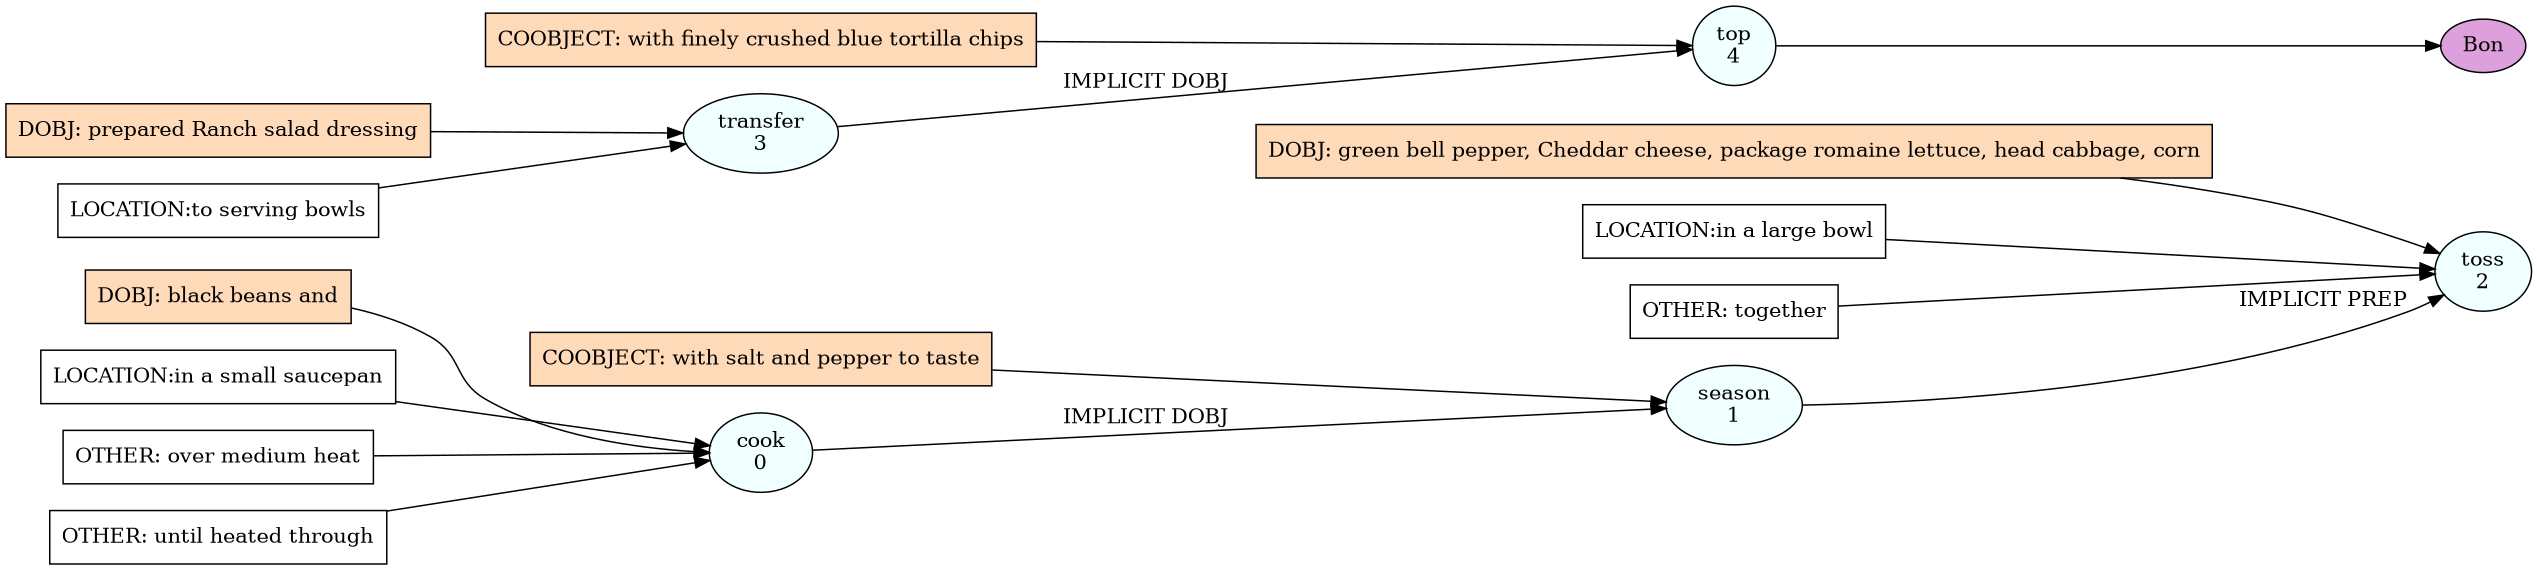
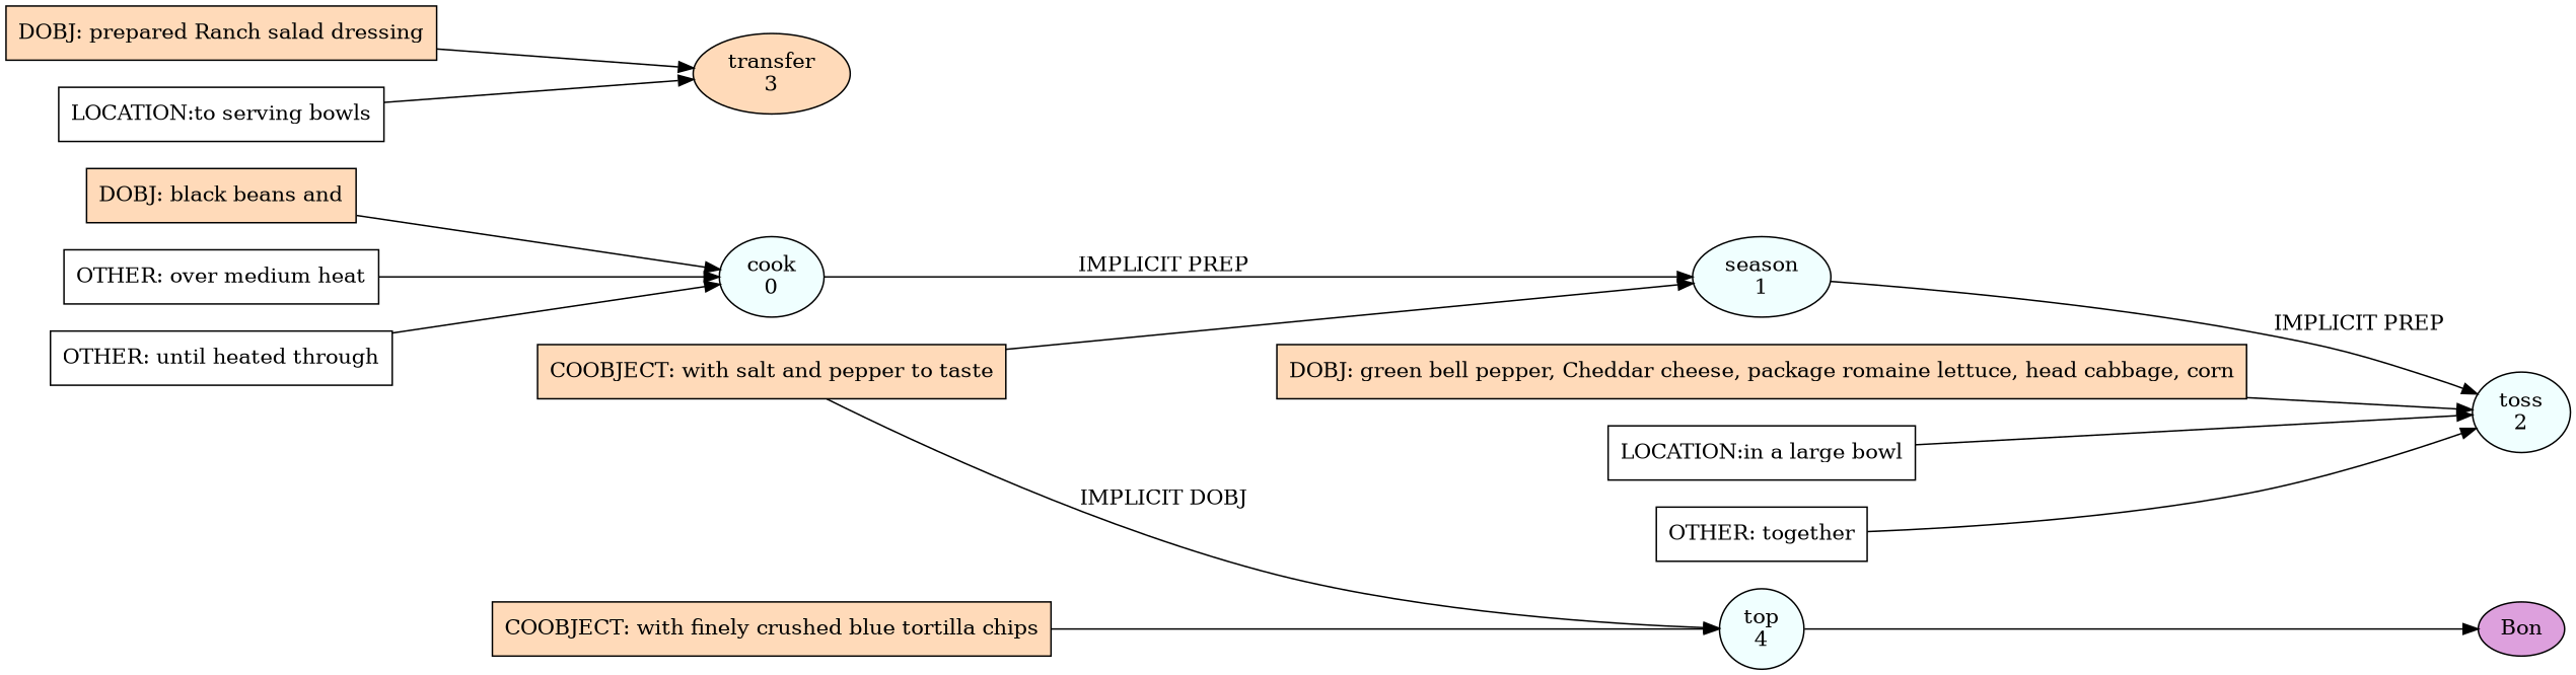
  digraph {
    rankdir=LR
    node [fillcolor=white shape=box style=filled]
    n1 [fillcolor=azure label="cook\n0" shape=oval]
    n2 [fillcolor=azure label="season\n1" shape=oval]
    n3 [fillcolor=azure label="toss\n2" shape=oval]
-   n4 [fillcolor=azure label="transfer\n3" shape=oval]
+   n4 [fillcolor=peachpuff label="transfer\n3" shape=oval]
    n5 [fillcolor=azure label="top\n4" shape=oval]
    n6 [fillcolor=plum label=Bon shape=oval]
    n7 [fillcolor=peachpuff label="DOBJ: black beans and"]
-   n8 [label="LOCATION:in a small saucepan"]
    n9 [label="OTHER: over medium heat"]
    n10 [label="OTHER: until heated through"]
    n11 [fillcolor=peachpuff label="COOBJECT: with salt and pepper to taste"]
    n12 [fillcolor=peachpuff label="DOBJ: green bell pepper, Cheddar cheese, package romaine lettuce, head cabbage, corn"]
    n13 [label="LOCATION:in a large bowl"]
    n14 [label="OTHER: together"]
    n15 [fillcolor=peachpuff label="DOBJ: prepared Ranch salad dressing"]
    n16 [label="LOCATION:to serving bowls"]
    n17 [fillcolor=peachpuff label="COOBJECT: with finely crushed blue tortilla chips"]
-   n1 -> n2 [label="IMPLICIT DOBJ"]
+   n1 -> n2 [label="IMPLICIT PREP"]
    n2 -> n3 [label="IMPLICIT PREP"]
-   n4 -> n5 [label="IMPLICIT DOBJ"]
+   n11 -> n5 [label="IMPLICIT DOBJ"]
    n5 -> n6
    n7 -> n1
-   n8 -> n1
    n9 -> n1
    n10 -> n1
    n11 -> n2
    n12 -> n3
    n13 -> n3
    n14 -> n3
    n15 -> n4
    n16 -> n4
    n17 -> n5
  }
